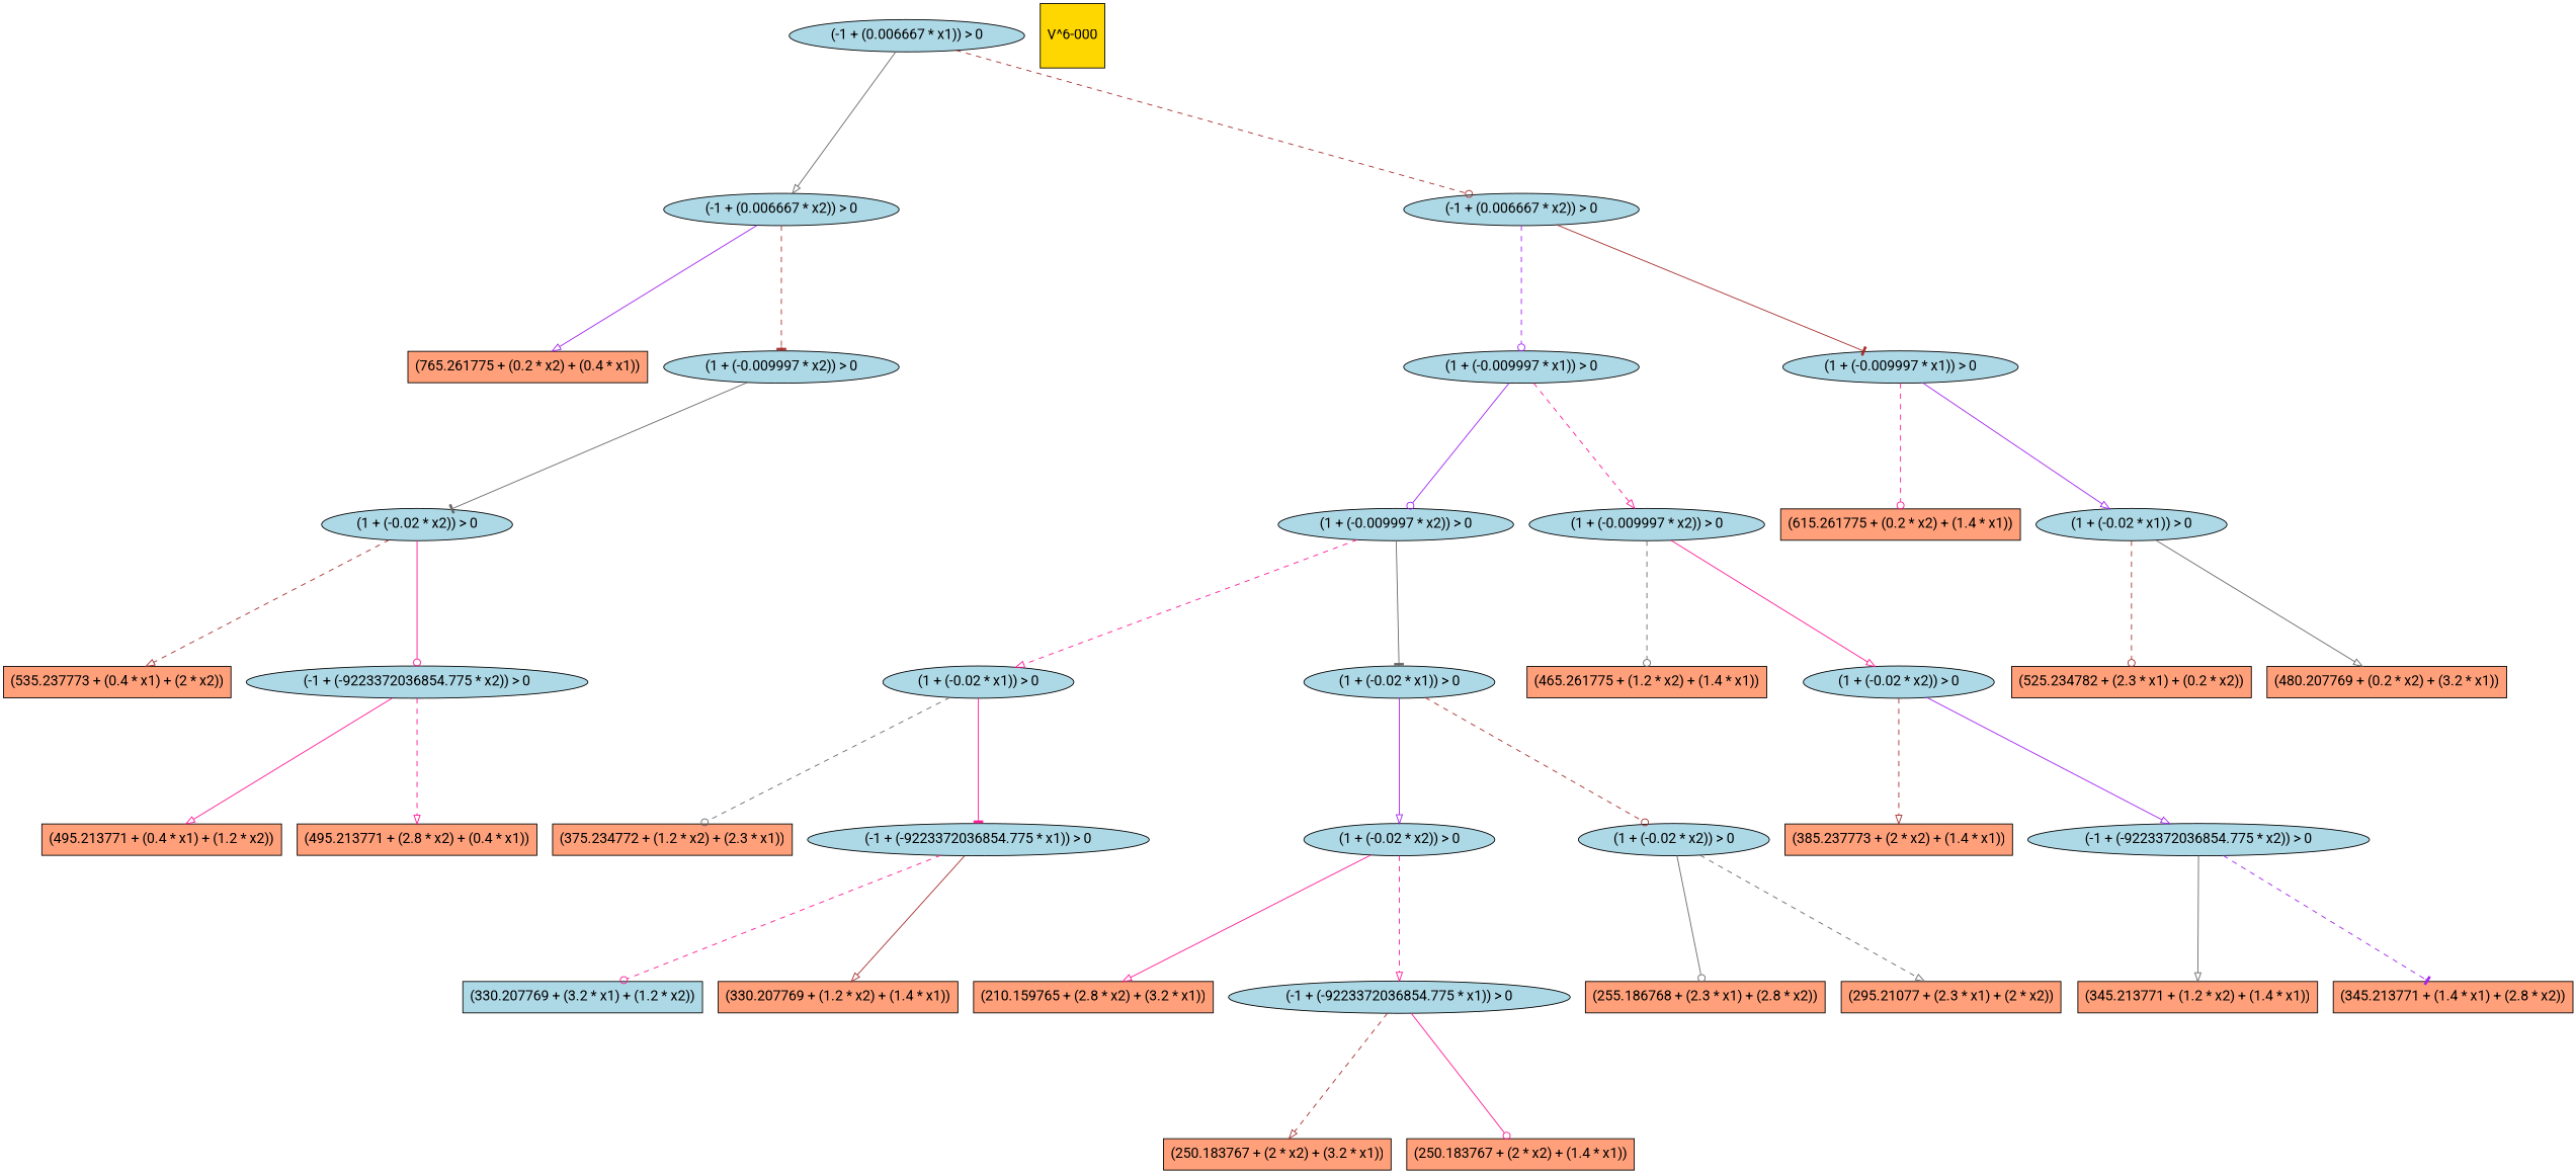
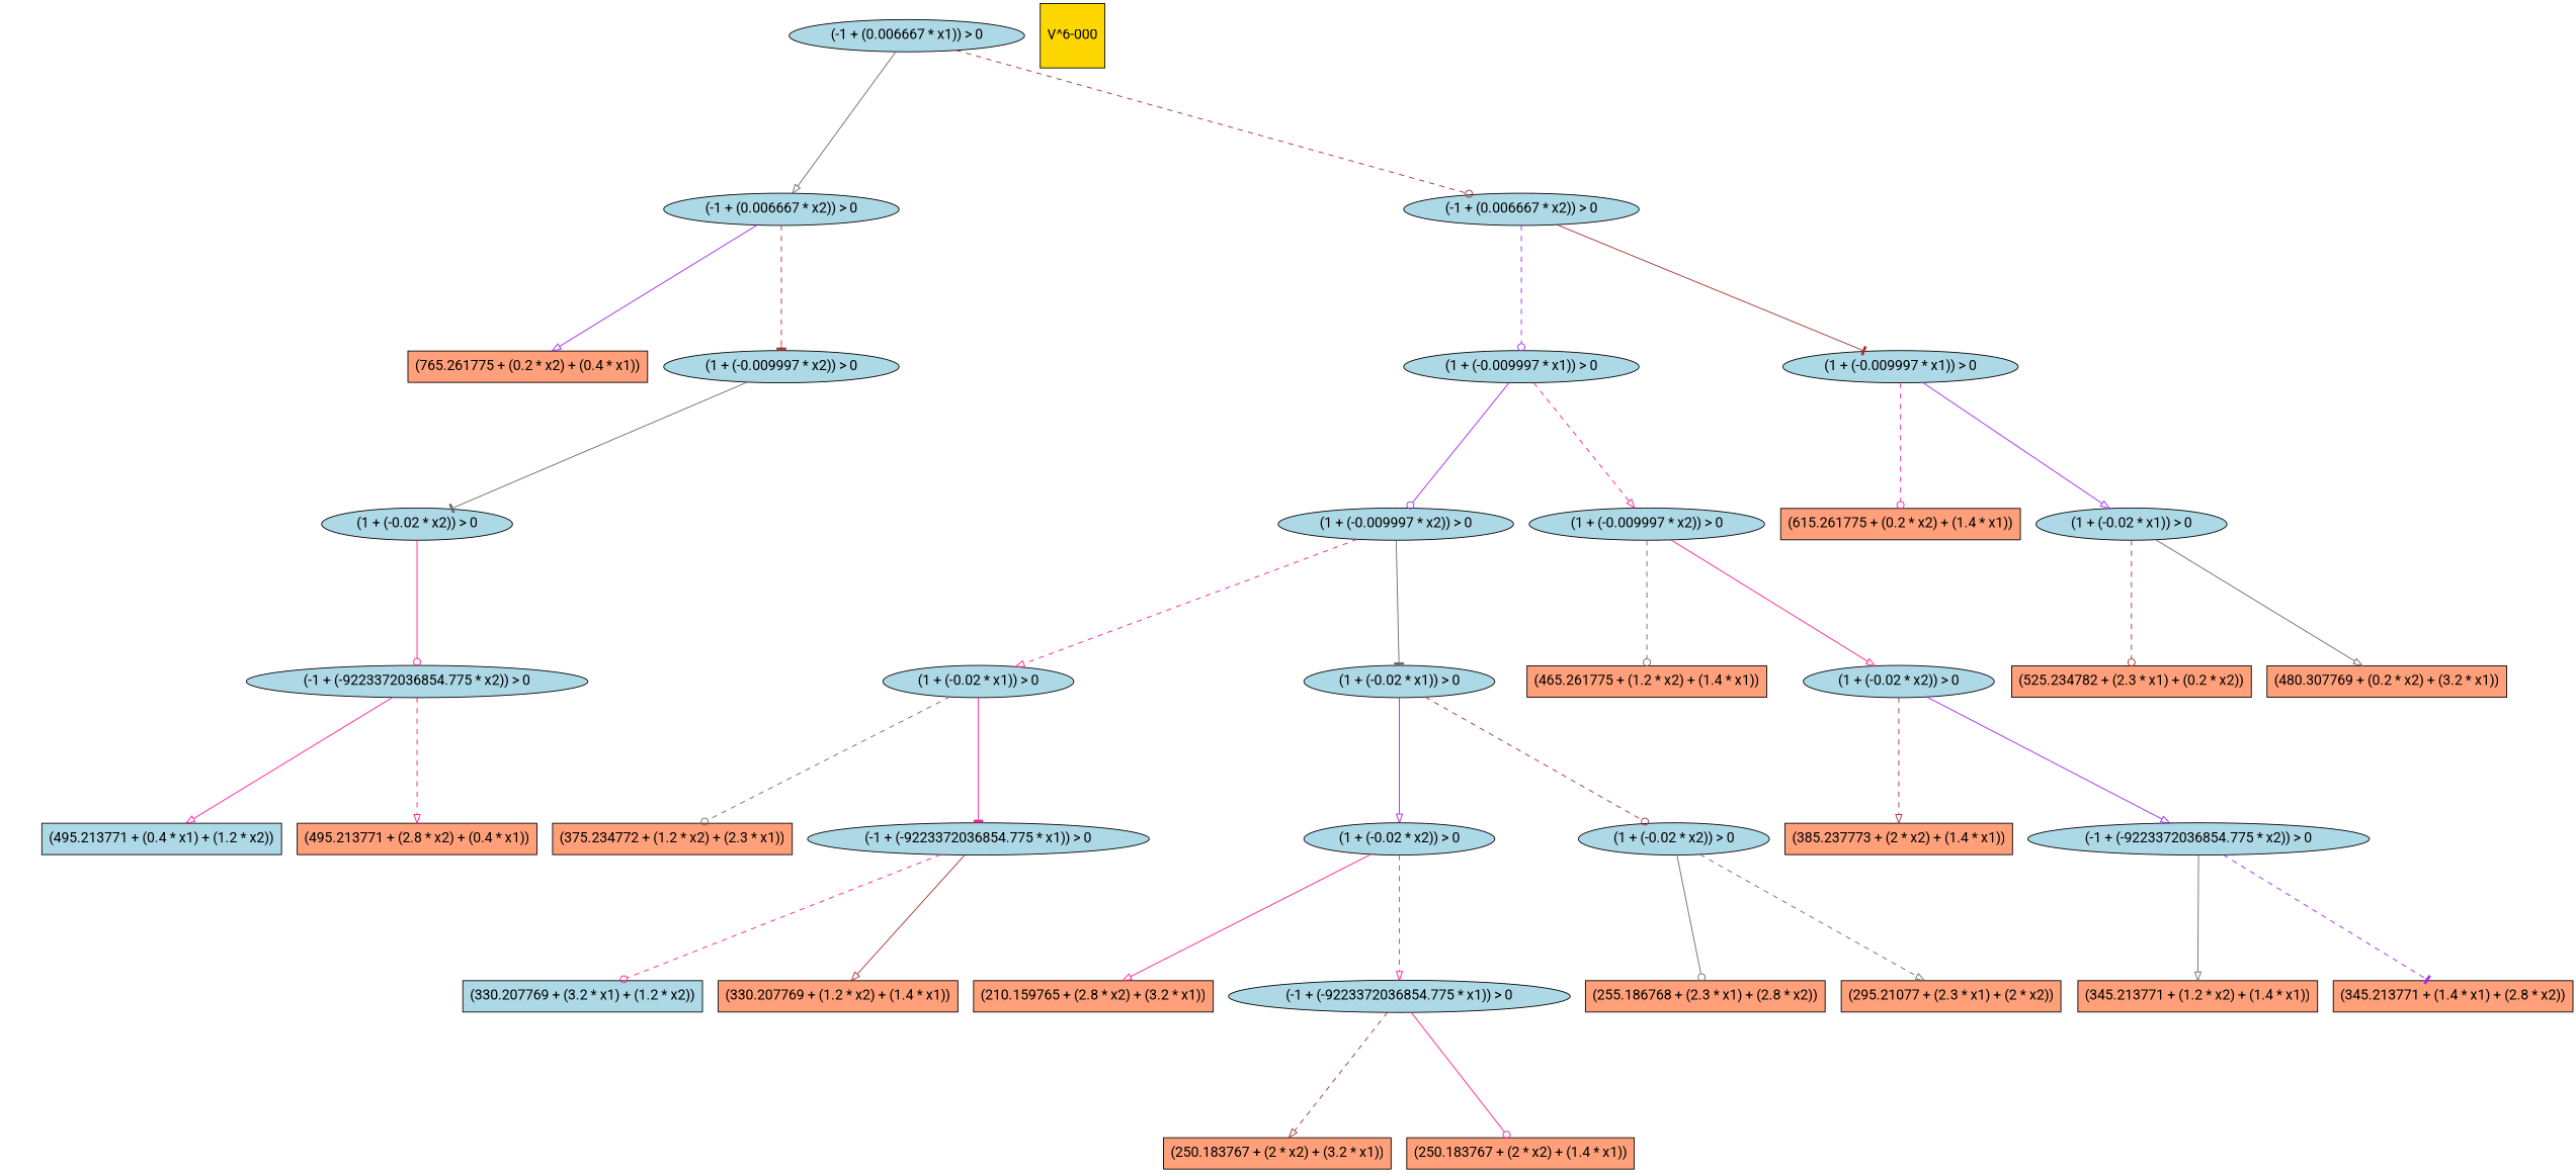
  digraph {
    fontname=Roboto
    fontsize=16
    ranksep=2.00
    node [color=black fillcolor=lightblue fontname=Roboto fontsize=16 shape=box style=filled]
    edge [arrowhead=onormal color=deeppink fontname=Roboto style=solid]
    n1 [fillcolor=lightsalmon label="(385.237773 + (2 * x2) + (1.4 * x1))"]
    n2 [fillcolor=lightsalmon label="(615.261775 + (0.2 * x2) + (1.4 * x1))"]
    n3 [fillcolor=lightsalmon label="(465.261775 + (1.2 * x2) + (1.4 * x1))"]
    n4 [label="(-1 + (0.006667 * x2)) > 0" shape=ellipse]
    n5 [fillcolor=lightsalmon label="(765.261775 + (0.2 * x2) + (0.4 * x1))"]
    n6 [label="(1 + (-0.009997 * x2)) > 0" shape=ellipse]
    n7 [label="(1 + (-0.02 * x2)) > 0" shape=ellipse]
    n8 [label="(1 + (-0.02 * x1)) > 0" shape=ellipse]
    n9 [fillcolor=lightsalmon label="(375.234772 + (1.2 * x2) + (2.3 * x1))"]
    n10 [label="(-1 + (-9223372036854.775 * x1)) > 0" shape=ellipse]
    n11 [label="(330.207769 + (3.2 * x1) + (1.2 * x2))"]
    n12 [fillcolor=lightsalmon label="(330.207769 + (1.2 * x2) + (1.4 * x1))"]
    n13 [label="(1 + (-0.02 * x2)) > 0" shape=ellipse]
    n14 [fillcolor=lightsalmon label="(210.159765 + (2.8 * x2) + (3.2 * x1))"]
    n15 [label="(-1 + (-9223372036854.775 * x1)) > 0" shape=ellipse]
    n16 [fillcolor=lightsalmon label="(250.183767 + (2 * x2) + (3.2 * x1))"]
    n17 [fillcolor=lightsalmon label="(250.183767 + (2 * x2) + (1.4 * x1))"]
    n18 [fillcolor=lightsalmon label="(345.213771 + (1.2 * x2) + (1.4 * x1))"]
    n19 [label="(-1 + (0.006667 * x1)) > 0" shape=ellipse]
    n20 [label="(-1 + (0.006667 * x2)) > 0" shape=ellipse]
    n21 [label="(1 + (-0.009997 * x1)) > 0" shape=ellipse]
    n22 [label="(1 + (-0.009997 * x1)) > 0" shape=ellipse]
    n23 [fillcolor=lightsalmon label="(525.234782 + (2.3 * x1) + (0.2 * x2))"]
-   n24 [fillcolor=lightsalmon label="(495.213771 + (0.4 * x1) + (1.2 * x2))"]
+   n24 [label="(495.213771 + (0.4 * x1) + (1.2 * x2))"]
    n25 [label="(1 + (-0.009997 * x2)) > 0" shape=ellipse]
    n26 [label="(1 + (-0.009997 * x2)) > 0" shape=ellipse]
    n27 [label="(1 + (-0.02 * x1)) > 0" shape=ellipse]
    n28 [label="(1 + (-0.02 * x2)) > 0" shape=ellipse]
    n29 [label="(1 + (-0.02 * x2)) > 0" shape=ellipse]
    n30 [fillcolor=lightsalmon label="(345.213771 + (1.4 * x1) + (2.8 * x2))"]
    n31 [fillcolor=lightsalmon label="(255.186768 + (2.3 * x1) + (2.8 * x2))"]
    n32 [fillcolor=lightsalmon label="(295.21077 + (2.3 * x1) + (2 * x2))"]
    n33 [fillcolor=lightsalmon label="(495.213771 + (2.8 * x2) + (0.4 * x1))"]
    n34 [label="(1 + (-0.02 * x1)) > 0" shape=ellipse]
-   n35 [fillcolor=lightsalmon label="(480.207769 + (0.2 * x2) + (3.2 * x1))"]
-   n36 [fillcolor=lightsalmon label="(535.237773 + (0.4 * x1) + (2 * x2))"]
+   n35 [fillcolor=lightsalmon label="(480.307769 + (0.2 * x2) + (3.2 * x1))"]
    n37 [label="(-1 + (-9223372036854.775 * x2)) > 0" shape=ellipse]
    n38 [label="(-1 + (-9223372036854.775 * x2)) > 0" shape=ellipse]
    n39 [fillcolor=gold1 label="V^6-000" shape=square]
    n4 -> n5 [color=purple]
    n4 -> n6 [arrowhead=tee color=brown style=dashed]
    n6 -> n7 [arrowhead=tee color=gray40]
-   n7 -> n36 [color=brown style=dashed]
    n7 -> n37 [arrowhead=odot]
    n8 -> n9 [arrowhead=odot color=gray40 style=dashed]
    n8 -> n10 [arrowhead=tee]
    n10 -> n11 [arrowhead=odot style=dashed]
    n10 -> n12 [color=brown]
    n13 -> n14
    n13 -> n15 [style=dashed]
    n15 -> n16 [color=brown style=dashed]
    n15 -> n17 [arrowhead=odot]
    n19 -> n4 [color=gray40]
    n19 -> n20 [arrowhead=odot color=brown style=dashed]
    n20 -> n21 [arrowhead=odot color=purple style=dashed]
    n20 -> n22 [arrowhead=tee color=brown]
    n21 -> n25 [arrowhead=odot color=purple]
    n21 -> n26 [style=dashed]
    n22 -> n2 [arrowhead=odot style=dashed]
    n22 -> n34 [color=purple]
    n25 -> n8 [style=dashed]
    n25 -> n27 [arrowhead=tee color=gray40]
    n26 -> n3 [arrowhead=odot color=gray40 style=dashed]
    n26 -> n28
    n27 -> n13 [color=purple]
    n27 -> n29 [arrowhead=odot color=brown style=dashed]
    n28 -> n1 [color=brown style=dashed]
    n28 -> n38 [color=purple]
    n29 -> n31 [arrowhead=odot color=gray40]
    n29 -> n32 [color=gray40 style=dashed]
    n34 -> n23 [arrowhead=odot color=brown style=dashed]
    n34 -> n35 [color=gray40]
    n37 -> n24
    n37 -> n33 [style=dashed]
    n38 -> n18 [color=gray40]
    n38 -> n30 [arrowhead=tee color=purple style=dashed]
  }
